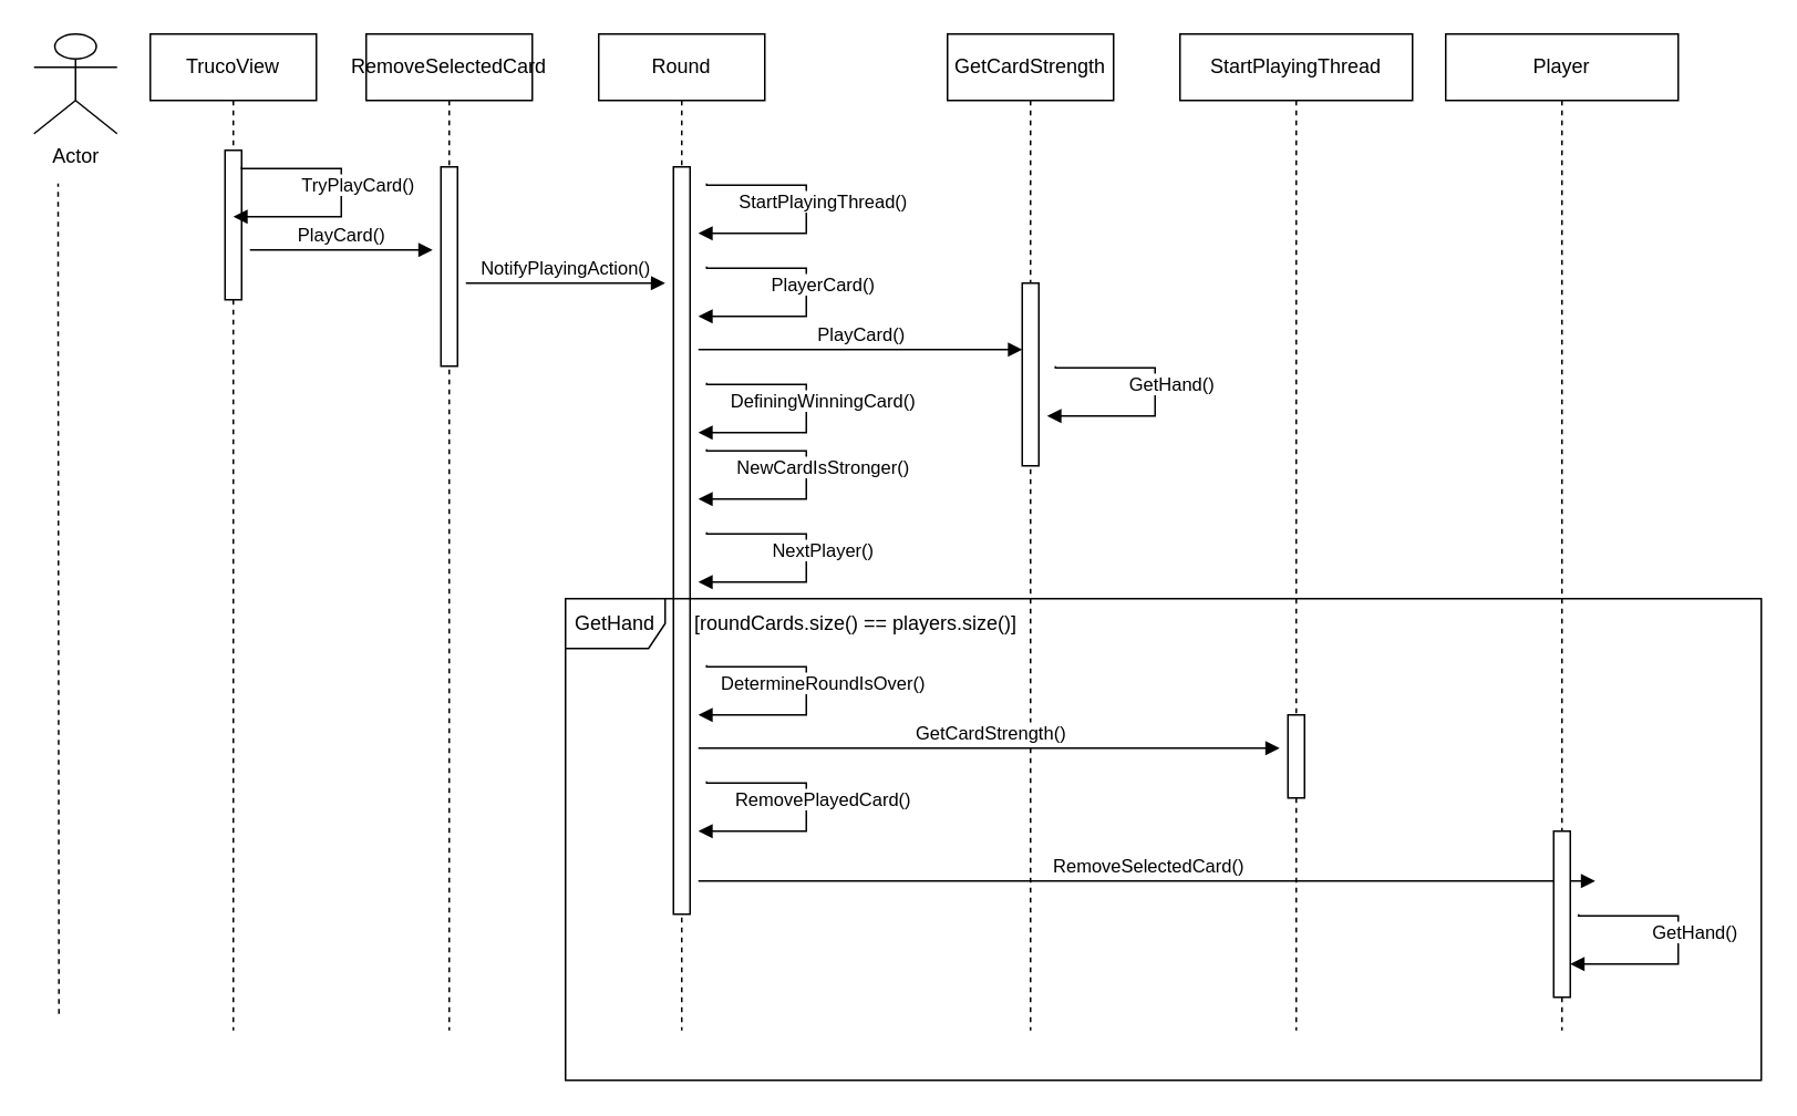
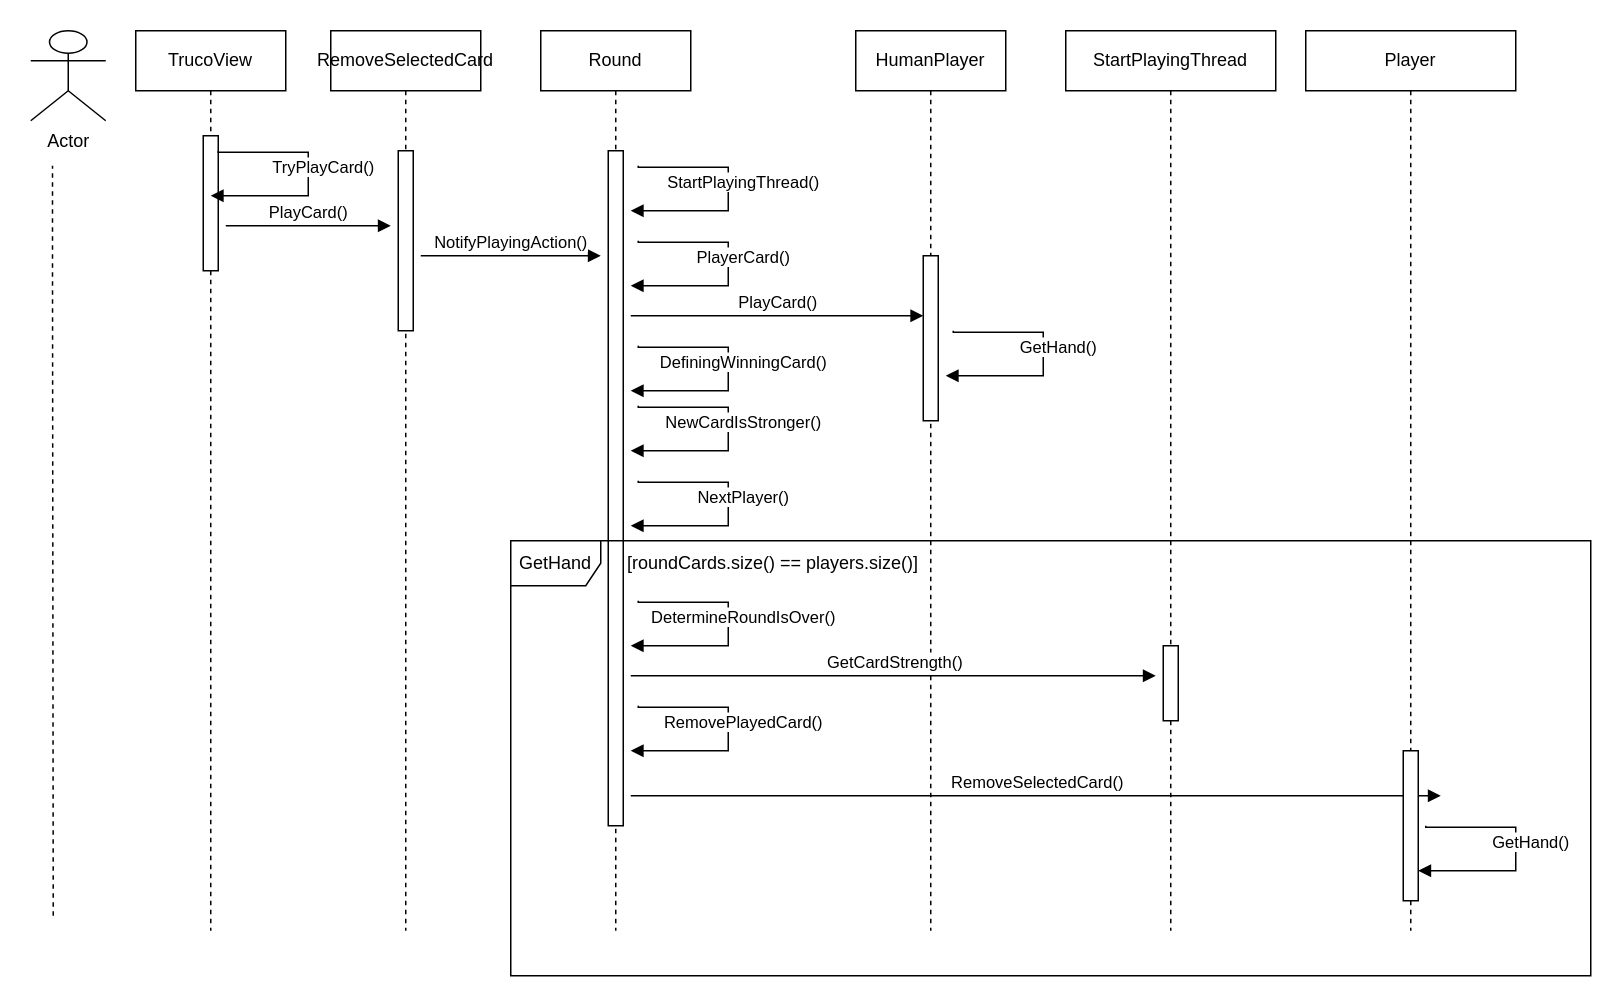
  <mxCell id="0" />
  <mxCell id="1" parent="0" />
  <mxCell id="2" value="TrucoView" style="shape=umlLifeline;perimeter=lifelinePerimeter;whiteSpace=wrap;html=1;container=0;dropTarget=0;collapsible=0;recursiveResize=0;outlineConnect=0;portConstraint=eastwest;newEdgeStyle={&quot;edgeStyle&quot;:&quot;elbowEdgeStyle&quot;,&quot;elbow&quot;:&quot;vertical&quot;,&quot;curved&quot;:0,&quot;rounded&quot;:0};" vertex="1" parent="1"><mxGeometry x="90" y="20" width="100" height="600" as="geometry" /></mxCell>
  <mxCell id="3" value="" style="html=1;points=[];perimeter=orthogonalPerimeter;outlineConnect=0;targetShapes=umlLifeline;portConstraint=eastwest;newEdgeStyle={&quot;edgeStyle&quot;:&quot;elbowEdgeStyle&quot;,&quot;elbow&quot;:&quot;vertical&quot;,&quot;curved&quot;:0,&quot;rounded&quot;:0};" vertex="1" parent="2"><mxGeometry x="45" y="70" width="10" height="90" as="geometry" /></mxCell>
  <mxCell id="4" value="Round" style="shape=umlLifeline;perimeter=lifelinePerimeter;whiteSpace=wrap;html=1;container=0;dropTarget=0;collapsible=0;recursiveResize=0;outlineConnect=0;portConstraint=eastwest;newEdgeStyle={&quot;edgeStyle&quot;:&quot;elbowEdgeStyle&quot;,&quot;elbow&quot;:&quot;vertical&quot;,&quot;curved&quot;:0,&quot;rounded&quot;:0};" vertex="1" parent="1"><mxGeometry x="360" y="20" width="100" height="600" as="geometry" /></mxCell>
  <mxCell id="5" value="" style="html=1;points=[];perimeter=orthogonalPerimeter;outlineConnect=0;targetShapes=umlLifeline;portConstraint=eastwest;newEdgeStyle={&quot;edgeStyle&quot;:&quot;elbowEdgeStyle&quot;,&quot;elbow&quot;:&quot;vertical&quot;,&quot;curved&quot;:0,&quot;rounded&quot;:0};" vertex="1" parent="4"><mxGeometry x="45" y="80" width="10" height="450" as="geometry" /></mxCell>
  <mxCell id="6" value="PlayCard()" style="html=1;verticalAlign=bottom;endArrow=block;edgeStyle=elbowEdgeStyle;elbow=vertical;curved=0;rounded=0;" edge="1" parent="1"><mxGeometry relative="1" as="geometry"><mxPoint x="150" y="150" as="sourcePoint" /><Array as="points"><mxPoint x="245" y="150" /></Array><mxPoint x="260" y="150" as="targetPoint" /><mxPoint as="offset" /></mxGeometry></mxCell>
  <mxCell id="7" value="Actor" style="shape=umlActor;verticalLabelPosition=bottom;verticalAlign=top;html=1;outlineConnect=0;" vertex="1" parent="1"><mxGeometry x="20" y="20" width="50" height="60" as="geometry" /></mxCell>
  <mxCell id="8" value="" style="endArrow=none;dashed=1;html=1;rounded=0;" edge="1" parent="1"><mxGeometry width="50" height="50" relative="1" as="geometry"><mxPoint x="35" y="610" as="sourcePoint" /><mxPoint x="34.5" y="110" as="targetPoint" /><Array as="points"><mxPoint x="34.5" y="180" /></Array></mxGeometry></mxCell>
  <mxCell id="9" value="StartPlayingThread" style="shape=umlLifeline;perimeter=lifelinePerimeter;whiteSpace=wrap;html=1;container=0;dropTarget=0;collapsible=0;recursiveResize=0;outlineConnect=0;portConstraint=eastwest;newEdgeStyle={&quot;edgeStyle&quot;:&quot;elbowEdgeStyle&quot;,&quot;elbow&quot;:&quot;vertical&quot;,&quot;curved&quot;:0,&quot;rounded&quot;:0};" vertex="1" parent="1"><mxGeometry x="710" y="20" width="140" height="600" as="geometry" /></mxCell>
  <mxCell id="10" value="" style="html=1;points=[];perimeter=orthogonalPerimeter;outlineConnect=0;targetShapes=umlLifeline;portConstraint=eastwest;newEdgeStyle={&quot;edgeStyle&quot;:&quot;elbowEdgeStyle&quot;,&quot;elbow&quot;:&quot;vertical&quot;,&quot;curved&quot;:0,&quot;rounded&quot;:0};" vertex="1" parent="9"><mxGeometry x="65" y="410" width="10" height="50" as="geometry" /></mxCell>
  <mxCell id="11" value="PlayCard()" style="html=1;verticalAlign=bottom;endArrow=block;edgeStyle=elbowEdgeStyle;elbow=vertical;curved=0;rounded=0;" edge="1" parent="1" target="13"><mxGeometry relative="1" as="geometry"><mxPoint x="420" y="210" as="sourcePoint" /><Array as="points"><mxPoint x="515" y="210" /></Array><mxPoint x="930" y="210" as="targetPoint" /><mxPoint as="offset" /></mxGeometry></mxCell>
- <mxCell id="12" value="GetCardStrength" style="shape=umlLifeline;perimeter=lifelinePerimeter;whiteSpace=wrap;html=1;container=0;dropTarget=0;collapsible=0;recursiveResize=0;outlineConnect=0;portConstraint=eastwest;newEdgeStyle={&quot;edgeStyle&quot;:&quot;elbowEdgeStyle&quot;,&quot;elbow&quot;:&quot;vertical&quot;,&quot;curved&quot;:0,&quot;rounded&quot;:0};" vertex="1" parent="1"><mxGeometry x="570" y="20" width="100" height="600" as="geometry" /></mxCell>
+ <mxCell id="12" value="HumanPlayer" style="shape=umlLifeline;perimeter=lifelinePerimeter;whiteSpace=wrap;html=1;container=0;dropTarget=0;collapsible=0;recursiveResize=0;outlineConnect=0;portConstraint=eastwest;newEdgeStyle={&quot;edgeStyle&quot;:&quot;elbowEdgeStyle&quot;,&quot;elbow&quot;:&quot;vertical&quot;,&quot;curved&quot;:0,&quot;rounded&quot;:0};" vertex="1" parent="1"><mxGeometry x="570" y="20" width="100" height="600" as="geometry" /></mxCell>
  <mxCell id="13" value="" style="html=1;points=[];perimeter=orthogonalPerimeter;outlineConnect=0;targetShapes=umlLifeline;portConstraint=eastwest;newEdgeStyle={&quot;edgeStyle&quot;:&quot;elbowEdgeStyle&quot;,&quot;elbow&quot;:&quot;vertical&quot;,&quot;curved&quot;:0,&quot;rounded&quot;:0};" vertex="1" parent="12"><mxGeometry x="45" y="150" width="10" height="110" as="geometry" /></mxCell>
  <mxCell id="14" value="NewCardIsStronger()" style="html=1;verticalAlign=bottom;endArrow=block;edgeStyle=orthogonalEdgeStyle;elbow=vertical;rounded=0;" edge="1" parent="1"><mxGeometry x="0.032" y="10" relative="1" as="geometry"><mxPoint x="425" y="270" as="sourcePoint" /><Array as="points"><mxPoint x="425" y="271" /><mxPoint x="485" y="271" /><mxPoint x="485" y="300" /></Array><mxPoint x="420" y="300" as="targetPoint" /><mxPoint as="offset" /></mxGeometry></mxCell>
  <mxCell id="15" value="NextPlayer()" style="html=1;verticalAlign=bottom;endArrow=block;edgeStyle=orthogonalEdgeStyle;elbow=vertical;rounded=0;" edge="1" parent="1"><mxGeometry x="0.032" y="10" relative="1" as="geometry"><mxPoint x="425" y="320" as="sourcePoint" /><Array as="points"><mxPoint x="425" y="321" /><mxPoint x="485" y="321" /><mxPoint x="485" y="350" /></Array><mxPoint x="420" y="350" as="targetPoint" /><mxPoint as="offset" /></mxGeometry></mxCell>
  <mxCell id="16" value="DetermineRoundIsOver()" style="html=1;verticalAlign=bottom;endArrow=block;edgeStyle=orthogonalEdgeStyle;elbow=vertical;rounded=0;" edge="1" parent="1"><mxGeometry x="0.032" y="10" relative="1" as="geometry"><mxPoint x="425" y="400" as="sourcePoint" /><Array as="points"><mxPoint x="425" y="401" /><mxPoint x="485" y="401" /><mxPoint x="485" y="430" /></Array><mxPoint x="420" y="430" as="targetPoint" /><mxPoint as="offset" /></mxGeometry></mxCell>
  <mxCell id="17" value="RemoveSelectedCard()" style="html=1;verticalAlign=bottom;endArrow=block;edgeStyle=elbowEdgeStyle;elbow=vertical;curved=0;rounded=0;" edge="1" parent="1"><mxGeometry x="0.004" relative="1" as="geometry"><mxPoint x="420" y="530" as="sourcePoint" /><Array as="points"><mxPoint x="515" y="530" /></Array><mxPoint x="960" y="530" as="targetPoint" /><mxPoint as="offset" /></mxGeometry></mxCell>
  <mxCell id="18" value="StartPlayingThread()" style="html=1;verticalAlign=bottom;endArrow=block;edgeStyle=orthogonalEdgeStyle;elbow=vertical;rounded=0;" edge="1" parent="1"><mxGeometry x="0.032" y="10" relative="1" as="geometry"><mxPoint x="425" y="110" as="sourcePoint" /><Array as="points"><mxPoint x="425" y="111" /><mxPoint x="485" y="111" /><mxPoint x="485" y="140" /></Array><mxPoint x="420" y="140" as="targetPoint" /><mxPoint as="offset" /></mxGeometry></mxCell>
  <mxCell id="19" value="TryPlayCard()" style="html=1;verticalAlign=bottom;endArrow=block;edgeStyle=orthogonalEdgeStyle;elbow=vertical;rounded=0;" edge="1" parent="1"><mxGeometry x="0.032" y="10" relative="1" as="geometry"><mxPoint x="145" y="100" as="sourcePoint" /><Array as="points"><mxPoint x="145" y="101" /><mxPoint x="205" y="101" /><mxPoint x="205" y="130" /></Array><mxPoint x="140" y="130" as="targetPoint" /><mxPoint as="offset" /></mxGeometry></mxCell>
  <mxCell id="20" value="RemoveSelectedCard" style="shape=umlLifeline;perimeter=lifelinePerimeter;whiteSpace=wrap;html=1;container=0;dropTarget=0;collapsible=0;recursiveResize=0;outlineConnect=0;portConstraint=eastwest;newEdgeStyle={&quot;edgeStyle&quot;:&quot;elbowEdgeStyle&quot;,&quot;elbow&quot;:&quot;vertical&quot;,&quot;curved&quot;:0,&quot;rounded&quot;:0};" vertex="1" parent="1"><mxGeometry x="220" y="20" width="100" height="600" as="geometry" /></mxCell>
  <mxCell id="21" value="" style="html=1;points=[];perimeter=orthogonalPerimeter;outlineConnect=0;targetShapes=umlLifeline;portConstraint=eastwest;newEdgeStyle={&quot;edgeStyle&quot;:&quot;elbowEdgeStyle&quot;,&quot;elbow&quot;:&quot;vertical&quot;,&quot;curved&quot;:0,&quot;rounded&quot;:0};" vertex="1" parent="20"><mxGeometry x="45" y="80" width="10" height="120" as="geometry" /></mxCell>
  <mxCell id="22" value="NotifyPlayingAction()" style="html=1;verticalAlign=bottom;endArrow=block;edgeStyle=elbowEdgeStyle;elbow=vertical;curved=0;rounded=0;" edge="1" parent="1"><mxGeometry relative="1" as="geometry"><mxPoint x="280" y="170" as="sourcePoint" /><Array as="points"><mxPoint x="365" y="170" /></Array><mxPoint x="400" y="170" as="targetPoint" /><mxPoint as="offset" /></mxGeometry></mxCell>
  <mxCell id="23" value="PlayerCard()" style="html=1;verticalAlign=bottom;endArrow=block;edgeStyle=orthogonalEdgeStyle;elbow=vertical;rounded=0;" edge="1" parent="1"><mxGeometry x="0.032" y="10" relative="1" as="geometry"><mxPoint x="425" y="160" as="sourcePoint" /><Array as="points"><mxPoint x="425" y="161" /><mxPoint x="485" y="161" /><mxPoint x="485" y="190" /></Array><mxPoint x="420" y="190" as="targetPoint" /><mxPoint as="offset" /></mxGeometry></mxCell>
  <mxCell id="24" value="GetHand()" style="html=1;verticalAlign=bottom;endArrow=block;edgeStyle=orthogonalEdgeStyle;elbow=vertical;rounded=0;" edge="1" parent="1"><mxGeometry x="0.032" y="10" relative="1" as="geometry"><mxPoint x="635" y="220" as="sourcePoint" /><Array as="points"><mxPoint x="635" y="221" /><mxPoint x="695" y="221" /><mxPoint x="695" y="250" /></Array><mxPoint x="630" y="250" as="targetPoint" /><mxPoint as="offset" /></mxGeometry></mxCell>
  <mxCell id="25" value="DefiningWinningCard()" style="html=1;verticalAlign=bottom;endArrow=block;edgeStyle=orthogonalEdgeStyle;elbow=vertical;rounded=0;" edge="1" parent="1"><mxGeometry x="0.032" y="10" relative="1" as="geometry"><mxPoint x="425" y="230" as="sourcePoint" /><Array as="points"><mxPoint x="425" y="231" /><mxPoint x="485" y="231" /><mxPoint x="485" y="260" /></Array><mxPoint x="420" y="260" as="targetPoint" /><mxPoint as="offset" /></mxGeometry></mxCell>
  <mxCell id="26" value="GetCardStrength()" style="html=1;verticalAlign=bottom;endArrow=block;edgeStyle=elbowEdgeStyle;elbow=vertical;curved=0;rounded=0;" edge="1" parent="1"><mxGeometry x="0.004" relative="1" as="geometry"><mxPoint x="420" y="450" as="sourcePoint" /><Array as="points"><mxPoint x="515" y="450" /></Array><mxPoint x="770" y="450" as="targetPoint" /><mxPoint as="offset" /></mxGeometry></mxCell>
  <mxCell id="27" value="RemovePlayedCard()" style="html=1;verticalAlign=bottom;endArrow=block;edgeStyle=orthogonalEdgeStyle;elbow=vertical;rounded=0;" edge="1" parent="1"><mxGeometry x="0.032" y="10" relative="1" as="geometry"><mxPoint x="425" y="470" as="sourcePoint" /><Array as="points"><mxPoint x="425" y="471" /><mxPoint x="485" y="471" /><mxPoint x="485" y="500" /></Array><mxPoint x="420" y="500" as="targetPoint" /><mxPoint as="offset" /></mxGeometry></mxCell>
  <mxCell id="28" value="Player" style="shape=umlLifeline;perimeter=lifelinePerimeter;whiteSpace=wrap;html=1;container=0;dropTarget=0;collapsible=0;recursiveResize=0;outlineConnect=0;portConstraint=eastwest;newEdgeStyle={&quot;edgeStyle&quot;:&quot;elbowEdgeStyle&quot;,&quot;elbow&quot;:&quot;vertical&quot;,&quot;curved&quot;:0,&quot;rounded&quot;:0};" vertex="1" parent="1"><mxGeometry x="870" y="20" width="140" height="600" as="geometry" /></mxCell>
  <mxCell id="29" value="" style="html=1;points=[];perimeter=orthogonalPerimeter;outlineConnect=0;targetShapes=umlLifeline;portConstraint=eastwest;newEdgeStyle={&quot;edgeStyle&quot;:&quot;elbowEdgeStyle&quot;,&quot;elbow&quot;:&quot;vertical&quot;,&quot;curved&quot;:0,&quot;rounded&quot;:0};" vertex="1" parent="28"><mxGeometry x="65" y="480" width="10" height="100" as="geometry" /></mxCell>
  <mxCell id="30" value="GetHand()" style="html=1;verticalAlign=bottom;endArrow=block;edgeStyle=orthogonalEdgeStyle;elbow=vertical;rounded=0;" edge="1" parent="1"><mxGeometry x="0.032" y="10" relative="1" as="geometry"><mxPoint x="950" y="550" as="sourcePoint" /><Array as="points"><mxPoint x="950" y="551" /><mxPoint x="1010" y="551" /><mxPoint x="1010" y="580" /></Array><mxPoint x="945" y="580" as="targetPoint" /><mxPoint as="offset" /></mxGeometry></mxCell>
  <mxCell id="31" value="GetHand" style="shape=umlFrame;whiteSpace=wrap;html=1;pointerEvents=0;" vertex="1" parent="1"><mxGeometry x="340" y="360" width="720" height="290" as="geometry" /></mxCell>
  <mxCell id="32" value="[roundCards.size() == players.size()]" style="text;html=1;align=center;verticalAlign=middle;whiteSpace=wrap;rounded=0;" vertex="1" parent="1"><mxGeometry x="410" y="360" width="210" height="30" as="geometry" /></mxCell>
